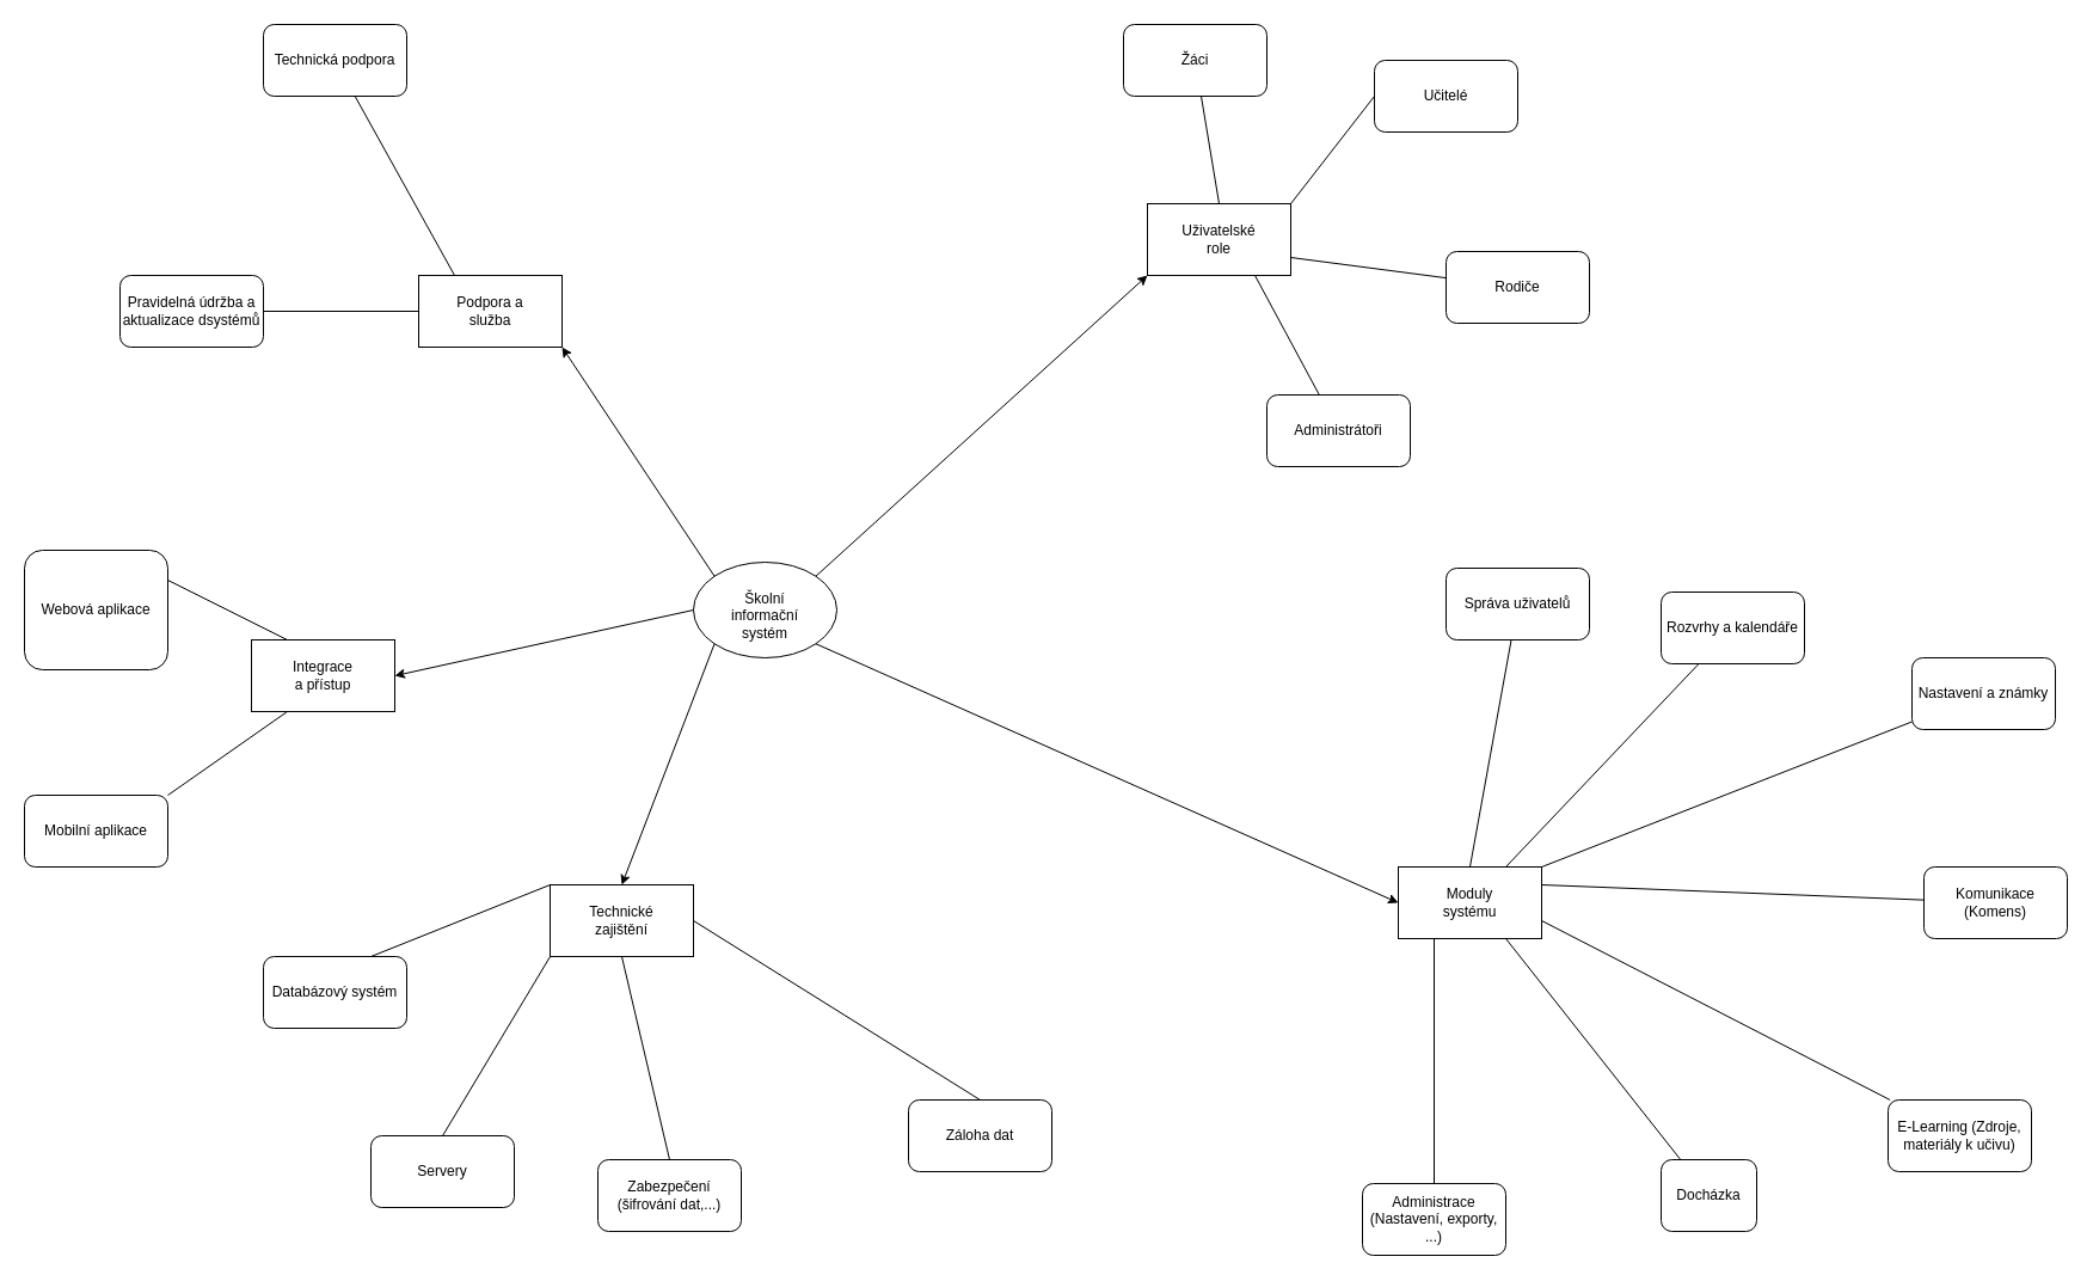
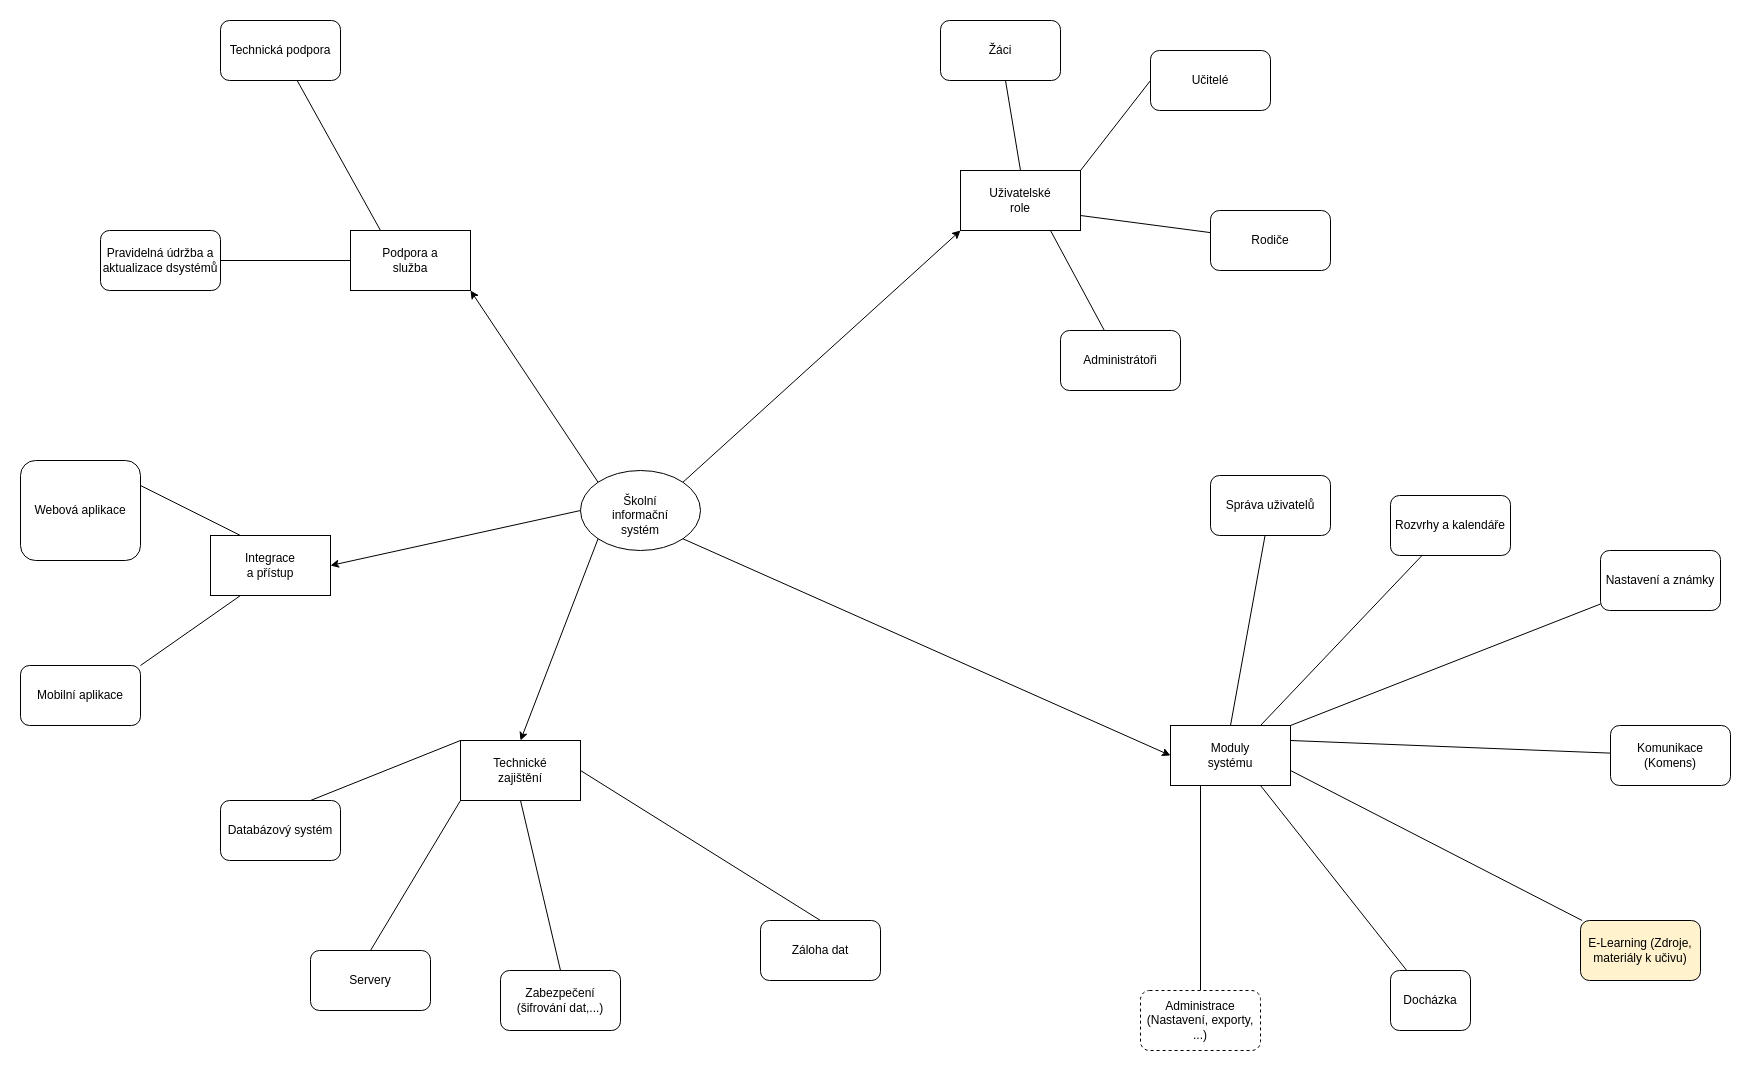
  <mxCell id="0" />
  <mxCell id="1" parent="0" />
  <mxCell id="2" value="" style="ellipse;whiteSpace=wrap;html=1;" vertex="1" parent="1"><mxGeometry x="580" y="470" width="120" height="80" as="geometry" /></mxCell>
  <mxCell id="3" value="Školní informační systém" style="text;html=1;align=center;verticalAlign=middle;whiteSpace=wrap;rounded=0;" vertex="1" parent="1"><mxGeometry x="610" y="500" width="60" height="30" as="geometry" /></mxCell>
  <mxCell id="4" value="" style="endArrow=classic;html=1;rounded=0;exitX=1;exitY=0;exitDx=0;exitDy=0;entryX=0;entryY=1;entryDx=0;entryDy=0;" edge="1" parent="1" source="2" target="5"><mxGeometry width="50" height="50" relative="1" as="geometry"><mxPoint x="620" y="540" as="sourcePoint" /><mxPoint x="840" y="380" as="targetPoint" /></mxGeometry></mxCell>
  <mxCell id="5" value="" style="rounded=0;whiteSpace=wrap;html=1;" vertex="1" parent="1"><mxGeometry x="960" y="170" width="120" height="60" as="geometry" /></mxCell>
  <mxCell id="6" value="" style="rounded=0;whiteSpace=wrap;html=1;" vertex="1" parent="1"><mxGeometry x="1170" y="725" width="120" height="60" as="geometry" /></mxCell>
  <mxCell id="7" value="" style="endArrow=classic;html=1;rounded=0;entryX=0;entryY=0.5;entryDx=0;entryDy=0;exitX=1;exitY=1;exitDx=0;exitDy=0;" edge="1" parent="1" source="2" target="6"><mxGeometry width="50" height="50" relative="1" as="geometry"><mxPoint x="620" y="540" as="sourcePoint" /><mxPoint x="670" y="490" as="targetPoint" /></mxGeometry></mxCell>
  <mxCell id="8" value="" style="rounded=0;whiteSpace=wrap;html=1;" vertex="1" parent="1"><mxGeometry x="460" y="740" width="120" height="60" as="geometry" /></mxCell>
  <mxCell id="9" value="" style="rounded=0;whiteSpace=wrap;html=1;" vertex="1" parent="1"><mxGeometry x="210" y="535" width="120" height="60" as="geometry" /></mxCell>
  <mxCell id="10" value="" style="rounded=0;whiteSpace=wrap;html=1;" vertex="1" parent="1"><mxGeometry x="350" y="230" width="120" height="60" as="geometry" /></mxCell>
  <mxCell id="11" value="" style="endArrow=classic;html=1;rounded=0;exitX=0;exitY=0;exitDx=0;exitDy=0;entryX=1;entryY=1;entryDx=0;entryDy=0;" edge="1" parent="1" source="2" target="10"><mxGeometry width="50" height="50" relative="1" as="geometry"><mxPoint x="620" y="540" as="sourcePoint" /><mxPoint x="670" y="490" as="targetPoint" /></mxGeometry></mxCell>
  <mxCell id="12" value="" style="endArrow=classic;html=1;rounded=0;exitX=0;exitY=1;exitDx=0;exitDy=0;entryX=0.5;entryY=0;entryDx=0;entryDy=0;" edge="1" parent="1" source="2" target="8"><mxGeometry width="50" height="50" relative="1" as="geometry"><mxPoint x="620" y="700" as="sourcePoint" /><mxPoint x="670" y="650" as="targetPoint" /></mxGeometry></mxCell>
  <mxCell id="13" value="" style="endArrow=classic;html=1;rounded=0;exitX=0;exitY=0.5;exitDx=0;exitDy=0;entryX=1;entryY=0.5;entryDx=0;entryDy=0;" edge="1" parent="1" source="2" target="9"><mxGeometry width="50" height="50" relative="1" as="geometry"><mxPoint x="590" y="480" as="sourcePoint" /><mxPoint x="640" y="430" as="targetPoint" /></mxGeometry></mxCell>
  <mxCell id="14" value="Uživatelské role" style="text;html=1;align=center;verticalAlign=middle;whiteSpace=wrap;rounded=0;" vertex="1" parent="1"><mxGeometry x="990" y="185" width="60" height="30" as="geometry" /></mxCell>
  <mxCell id="15" value="Moduly systému" style="text;html=1;align=center;verticalAlign=middle;whiteSpace=wrap;rounded=0;" vertex="1" parent="1"><mxGeometry x="1200" y="740" width="60" height="30" as="geometry" /></mxCell>
  <mxCell id="16" value="Technické zajištění" style="text;html=1;align=center;verticalAlign=middle;whiteSpace=wrap;rounded=0;" vertex="1" parent="1"><mxGeometry x="490" y="755" width="60" height="30" as="geometry" /></mxCell>
  <mxCell id="17" value="Integrace a přístup" style="text;html=1;align=center;verticalAlign=middle;whiteSpace=wrap;rounded=0;" vertex="1" parent="1"><mxGeometry x="240" y="550" width="60" height="30" as="geometry" /></mxCell>
  <mxCell id="18" value="Podpora a služba" style="text;html=1;align=center;verticalAlign=middle;whiteSpace=wrap;rounded=0;" vertex="1" parent="1"><mxGeometry x="380" y="245" width="60" height="30" as="geometry" /></mxCell>
  <mxCell id="19" value="" style="endArrow=none;html=1;rounded=0;exitX=0.5;exitY=0;exitDx=0;exitDy=0;" edge="1" parent="1" source="5" target="20"><mxGeometry width="50" height="50" relative="1" as="geometry"><mxPoint x="590" y="310" as="sourcePoint" /><mxPoint x="1030" y="170" as="targetPoint" /></mxGeometry></mxCell>
  <mxCell id="20" value="Žáci" style="rounded=1;whiteSpace=wrap;html=1;" vertex="1" parent="1"><mxGeometry x="940" y="20" width="120" height="60" as="geometry" /></mxCell>
  <mxCell id="21" value="Učitelé" style="rounded=1;whiteSpace=wrap;html=1;" vertex="1" parent="1"><mxGeometry x="1150" y="50" width="120" height="60" as="geometry" /></mxCell>
  <mxCell id="22" value="" style="endArrow=none;html=1;rounded=0;exitX=1;exitY=0;exitDx=0;exitDy=0;entryX=0;entryY=0.5;entryDx=0;entryDy=0;" edge="1" parent="1" source="5" target="21"><mxGeometry width="50" height="50" relative="1" as="geometry"><mxPoint x="1030" y="290" as="sourcePoint" /><mxPoint x="1080" y="240" as="targetPoint" /></mxGeometry></mxCell>
  <mxCell id="23" value="" style="endArrow=none;html=1;rounded=0;exitX=1;exitY=0.75;exitDx=0;exitDy=0;" edge="1" parent="1" source="5" target="24"><mxGeometry width="50" height="50" relative="1" as="geometry"><mxPoint x="1030" y="290" as="sourcePoint" /><mxPoint x="1110" y="370" as="targetPoint" /></mxGeometry></mxCell>
  <mxCell id="24" value="Rodiče" style="rounded=1;whiteSpace=wrap;html=1;" vertex="1" parent="1"><mxGeometry x="1210" y="210" width="120" height="60" as="geometry" /></mxCell>
  <mxCell id="25" value="" style="endArrow=none;html=1;rounded=0;exitX=0.75;exitY=1;exitDx=0;exitDy=0;" edge="1" parent="1" source="5" target="26"><mxGeometry width="50" height="50" relative="1" as="geometry"><mxPoint x="1030" y="290" as="sourcePoint" /><mxPoint x="980" y="460" as="targetPoint" /></mxGeometry></mxCell>
  <mxCell id="26" value="Administrátoři" style="rounded=1;whiteSpace=wrap;html=1;" vertex="1" parent="1"><mxGeometry x="1060" y="330" width="120" height="60" as="geometry" /></mxCell>
  <mxCell id="27" value="Záloha dat" style="rounded=1;whiteSpace=wrap;html=1;" vertex="1" parent="1"><mxGeometry x="760" y="920" width="120" height="60" as="geometry" /></mxCell>
  <mxCell id="28" value="Zabezpečení (šifrování dat,...)" style="rounded=1;whiteSpace=wrap;html=1;" vertex="1" parent="1"><mxGeometry x="500" y="970" width="120" height="60" as="geometry" /></mxCell>
  <mxCell id="29" value="Servery" style="rounded=1;whiteSpace=wrap;html=1;" vertex="1" parent="1"><mxGeometry x="310" y="950" width="120" height="60" as="geometry" /></mxCell>
  <mxCell id="30" value="Databázový systém" style="rounded=1;whiteSpace=wrap;html=1;" vertex="1" parent="1"><mxGeometry x="220" y="800" width="120" height="60" as="geometry" /></mxCell>
  <mxCell id="31" value="Mobilní aplikace" style="rounded=1;whiteSpace=wrap;html=1;" vertex="1" parent="1"><mxGeometry x="20" y="665" width="120" height="60" as="geometry" /></mxCell>
  <mxCell id="32" value="Webová aplikace" style="rounded=1;whiteSpace=wrap;html=1;" vertex="1" parent="1"><mxGeometry x="20" y="460" width="120" height="100" as="geometry" /></mxCell>
  <mxCell id="33" value="" style="endArrow=none;html=1;rounded=0;exitX=1;exitY=0;exitDx=0;exitDy=0;entryX=0.25;entryY=1;entryDx=0;entryDy=0;" edge="1" parent="1" source="31" target="9"><mxGeometry width="50" height="50" relative="1" as="geometry"><mxPoint x="280" y="660" as="sourcePoint" /><mxPoint x="330" y="610" as="targetPoint" /></mxGeometry></mxCell>
  <mxCell id="34" value="" style="endArrow=none;html=1;rounded=0;exitX=1;exitY=0.25;exitDx=0;exitDy=0;entryX=0.25;entryY=0;entryDx=0;entryDy=0;" edge="1" parent="1" source="32" target="9"><mxGeometry width="50" height="50" relative="1" as="geometry"><mxPoint x="280" y="660" as="sourcePoint" /><mxPoint x="330" y="610" as="targetPoint" /></mxGeometry></mxCell>
  <mxCell id="35" value="" style="endArrow=none;html=1;rounded=0;exitX=0.5;exitY=0;exitDx=0;exitDy=0;entryX=1;entryY=0.5;entryDx=0;entryDy=0;" edge="1" parent="1" source="27" target="8"><mxGeometry width="50" height="50" relative="1" as="geometry"><mxPoint x="550" y="810" as="sourcePoint" /><mxPoint x="600" y="760" as="targetPoint" /></mxGeometry></mxCell>
  <mxCell id="36" value="" style="endArrow=none;html=1;rounded=0;exitX=0.5;exitY=0;exitDx=0;exitDy=0;entryX=0.5;entryY=1;entryDx=0;entryDy=0;" edge="1" parent="1" source="28" target="8"><mxGeometry width="50" height="50" relative="1" as="geometry"><mxPoint x="550" y="810" as="sourcePoint" /><mxPoint x="600" y="760" as="targetPoint" /></mxGeometry></mxCell>
  <mxCell id="37" value="" style="endArrow=none;html=1;rounded=0;exitX=0.5;exitY=0;exitDx=0;exitDy=0;entryX=0;entryY=1;entryDx=0;entryDy=0;" edge="1" parent="1" source="29" target="8"><mxGeometry width="50" height="50" relative="1" as="geometry"><mxPoint x="590" y="860" as="sourcePoint" /><mxPoint x="640" y="810" as="targetPoint" /></mxGeometry></mxCell>
  <mxCell id="38" value="" style="endArrow=none;html=1;rounded=0;exitX=0.75;exitY=0;exitDx=0;exitDy=0;entryX=0;entryY=0;entryDx=0;entryDy=0;" edge="1" parent="1" source="30" target="8"><mxGeometry width="50" height="50" relative="1" as="geometry"><mxPoint x="590" y="860" as="sourcePoint" /><mxPoint x="640" y="810" as="targetPoint" /></mxGeometry></mxCell>
  <mxCell id="39" value="" style="endArrow=none;html=1;rounded=0;exitX=0;exitY=0.5;exitDx=0;exitDy=0;" edge="1" parent="1" source="10" target="40"><mxGeometry width="50" height="50" relative="1" as="geometry"><mxPoint x="530" y="340" as="sourcePoint" /><mxPoint x="160" y="260" as="targetPoint" /></mxGeometry></mxCell>
  <mxCell id="40" value="Pravidelná údržba a aktualizace dsystémů" style="rounded=1;whiteSpace=wrap;html=1;" vertex="1" parent="1"><mxGeometry x="100" y="230" width="120" height="60" as="geometry" /></mxCell>
  <mxCell id="41" value="" style="endArrow=none;html=1;rounded=0;exitX=0.25;exitY=0;exitDx=0;exitDy=0;" edge="1" parent="1" source="10" target="42"><mxGeometry width="50" height="50" relative="1" as="geometry"><mxPoint x="530" y="340" as="sourcePoint" /><mxPoint x="280" y="50" as="targetPoint" /></mxGeometry></mxCell>
  <mxCell id="42" value="Technická podpora" style="rounded=1;whiteSpace=wrap;html=1;" vertex="1" parent="1"><mxGeometry x="220" y="20" width="120" height="60" as="geometry" /></mxCell>
  <mxCell id="43" value="" style="endArrow=none;html=1;rounded=0;exitX=0.25;exitY=1;exitDx=0;exitDy=0;" edge="1" parent="1" source="6" target="56"><mxGeometry width="50" height="50" relative="1" as="geometry"><mxPoint x="1230" y="770" as="sourcePoint" /><mxPoint x="1200" y="1020" as="targetPoint" /></mxGeometry></mxCell>
  <mxCell id="44" value="" style="endArrow=none;html=1;rounded=0;exitX=0.75;exitY=1;exitDx=0;exitDy=0;" edge="1" parent="1" source="6" target="55"><mxGeometry width="50" height="50" relative="1" as="geometry"><mxPoint x="1230" y="770" as="sourcePoint" /><mxPoint x="1360" y="970" as="targetPoint" /></mxGeometry></mxCell>
  <mxCell id="45" value="" style="endArrow=none;html=1;rounded=0;exitX=1;exitY=0.75;exitDx=0;exitDy=0;" edge="1" parent="1" source="6" target="54"><mxGeometry width="50" height="50" relative="1" as="geometry"><mxPoint x="1230" y="770" as="sourcePoint" /><mxPoint x="1600" y="880" as="targetPoint" /></mxGeometry></mxCell>
  <mxCell id="46" value="" style="endArrow=none;html=1;rounded=0;exitX=1;exitY=0.25;exitDx=0;exitDy=0;" edge="1" parent="1" source="6" target="53"><mxGeometry width="50" height="50" relative="1" as="geometry"><mxPoint x="1230" y="770" as="sourcePoint" /><mxPoint x="1620" y="770" as="targetPoint" /></mxGeometry></mxCell>
  <mxCell id="47" value="" style="endArrow=none;html=1;rounded=0;exitX=1;exitY=0;exitDx=0;exitDy=0;" edge="1" parent="1" source="6" target="52"><mxGeometry width="50" height="50" relative="1" as="geometry"><mxPoint x="1230" y="770" as="sourcePoint" /><mxPoint x="1610" y="550" as="targetPoint" /></mxGeometry></mxCell>
  <mxCell id="48" value="" style="endArrow=none;html=1;rounded=0;exitX=0.75;exitY=0;exitDx=0;exitDy=0;" edge="1" parent="1" source="6" target="51"><mxGeometry width="50" height="50" relative="1" as="geometry"><mxPoint x="1230" y="770" as="sourcePoint" /><mxPoint x="1340" y="540" as="targetPoint" /></mxGeometry></mxCell>
  <mxCell id="49" value="" style="endArrow=none;html=1;rounded=0;exitX=0.5;exitY=0;exitDx=0;exitDy=0;" edge="1" parent="1" source="6" target="50"><mxGeometry width="50" height="50" relative="1" as="geometry"><mxPoint x="1230" y="770" as="sourcePoint" /><mxPoint x="1230" y="500" as="targetPoint" /></mxGeometry></mxCell>
  <mxCell id="50" value="Správa uživatelů" style="rounded=1;whiteSpace=wrap;html=1;" vertex="1" parent="1"><mxGeometry x="1210" y="475" width="120" height="60" as="geometry" /></mxCell>
  <mxCell id="51" value="Rozvrhy a kalendáře" style="rounded=1;whiteSpace=wrap;html=1;" vertex="1" parent="1"><mxGeometry x="1390" y="495" width="120" height="60" as="geometry" /></mxCell>
  <mxCell id="52" value="Nastavení a známky" style="rounded=1;whiteSpace=wrap;html=1;" vertex="1" parent="1"><mxGeometry x="1600" y="550" width="120" height="60" as="geometry" /></mxCell>
  <mxCell id="53" value="Komunikace (Komens)" style="rounded=1;whiteSpace=wrap;html=1;" vertex="1" parent="1"><mxGeometry x="1610" y="725" width="120" height="60" as="geometry" /></mxCell>
- <mxCell id="54" value="E-Learning (Zdroje, materiály k učivu)" style="rounded=1;whiteSpace=wrap;html=1;" vertex="1" parent="1"><mxGeometry x="1580" y="920" width="120" height="60" as="geometry" /></mxCell>
+ <mxCell id="54" value="E-Learning (Zdroje, materiály k učivu)" style="rounded=1;whiteSpace=wrap;html=1;fillColor=#fff2cc;" vertex="1" parent="1"><mxGeometry x="1580" y="920" width="120" height="60" as="geometry" /></mxCell>
  <mxCell id="55" value="Docházka" style="rounded=1;whiteSpace=wrap;html=1;" vertex="1" parent="1"><mxGeometry x="1390" y="970" width="80" height="60" as="geometry" /></mxCell>
- <mxCell id="56" value="Administrace (Nastavení, exporty, ...)" style="rounded=1;whiteSpace=wrap;html=1;" vertex="1" parent="1"><mxGeometry x="1140" y="990" width="120" height="60" as="geometry" /></mxCell>
+ <mxCell id="56" value="Administrace (Nastavení, exporty, ...)" style="rounded=1;whiteSpace=wrap;html=1;dashed=1;" vertex="1" parent="1"><mxGeometry x="1140" y="990" width="120" height="60" as="geometry" /></mxCell>
